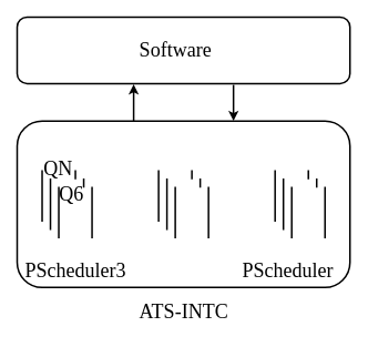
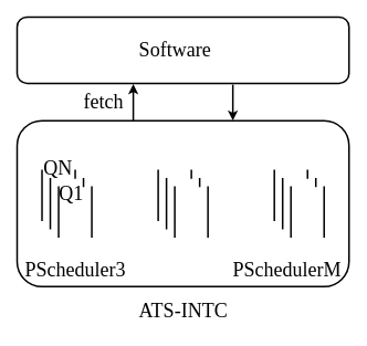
  <mxCell id="0" />
  <mxCell id="1" parent="0" />
  <mxCell id="2" value="" style="rounded=1;whiteSpace=wrap;html=1;strokeWidth=2;" parent="1" vertex="1"><mxGeometry x="20" y="145" width="400" height="200" as="geometry" /></mxCell>
  <mxCell id="3" value="" style="group" parent="1" vertex="1" connectable="0"><mxGeometry x="50" y="205" width="70" height="100" as="geometry" /></mxCell>
  <mxCell id="4" value="" style="shape=partialRectangle;whiteSpace=wrap;html=1;bottom=0;top=0;fillColor=default;strokeWidth=2;" parent="3" vertex="1"><mxGeometry width="40" height="60" as="geometry" /></mxCell>
  <mxCell id="5" value="" style="shape=partialRectangle;whiteSpace=wrap;html=1;bottom=0;top=0;fillColor=default;strokeWidth=2;" parent="3" vertex="1"><mxGeometry x="10" y="10" width="40" height="60" as="geometry" /></mxCell>
  <mxCell id="6" value="" style="shape=partialRectangle;whiteSpace=wrap;html=1;bottom=0;top=0;fillColor=default;strokeWidth=2;" parent="3" vertex="1"><mxGeometry x="20" y="20" width="40" height="60" as="geometry" /></mxCell>
- <mxCell id="7" value="&lt;font face=&quot;Times New Roman&quot; style=&quot;font-size: 24px;&quot;&gt;Q6&lt;/font&gt;" style="text;html=1;align=center;verticalAlign=middle;resizable=0;points=[];autosize=1;strokeColor=none;fillColor=none;" parent="3" vertex="1"><mxGeometry x="10" y="8" width="50" height="40" as="geometry" /></mxCell>
+ <mxCell id="7" value="&lt;font face=&quot;Times New Roman&quot; style=&quot;font-size: 24px;&quot;&gt;Q1&lt;/font&gt;" style="text;html=1;align=center;verticalAlign=middle;resizable=0;points=[];autosize=1;strokeColor=none;fillColor=none;" parent="3" vertex="1"><mxGeometry x="10" y="8" width="50" height="40" as="geometry" /></mxCell>
  <mxCell id="8" value="&lt;font face=&quot;Times New Roman&quot; style=&quot;font-size: 24px;&quot;&gt;ATS-INTC&lt;/font&gt;" style="text;html=1;align=center;verticalAlign=middle;resizable=0;points=[];autosize=1;strokeColor=none;fillColor=none;" parent="1" vertex="1"><mxGeometry x="155" y="355" width="130" height="40" as="geometry" /></mxCell>
  <mxCell id="9" value="" style="group" parent="1" vertex="1" connectable="0"><mxGeometry x="190" y="205" width="60" height="80" as="geometry" /></mxCell>
  <mxCell id="10" value="" style="shape=partialRectangle;whiteSpace=wrap;html=1;bottom=0;top=0;fillColor=default;strokeWidth=2;" parent="9" vertex="1"><mxGeometry width="40" height="60" as="geometry" /></mxCell>
  <mxCell id="11" value="" style="shape=partialRectangle;whiteSpace=wrap;html=1;bottom=0;top=0;fillColor=default;strokeWidth=2;" parent="9" vertex="1"><mxGeometry x="10" y="10" width="40" height="60" as="geometry" /></mxCell>
  <mxCell id="12" value="" style="shape=partialRectangle;whiteSpace=wrap;html=1;bottom=0;top=0;fillColor=default;strokeWidth=2;" parent="9" vertex="1"><mxGeometry x="20" y="20" width="40" height="60" as="geometry" /></mxCell>
  <mxCell id="13" value="" style="group" parent="1" vertex="1" connectable="0"><mxGeometry x="330" y="205" width="60" height="80" as="geometry" /></mxCell>
  <mxCell id="14" value="" style="shape=partialRectangle;whiteSpace=wrap;html=1;bottom=0;top=0;fillColor=default;strokeWidth=2;" parent="13" vertex="1"><mxGeometry width="40" height="60" as="geometry" /></mxCell>
  <mxCell id="15" value="" style="shape=partialRectangle;whiteSpace=wrap;html=1;bottom=0;top=0;fillColor=default;strokeWidth=2;" parent="13" vertex="1"><mxGeometry x="10" y="10" width="40" height="60" as="geometry" /></mxCell>
  <mxCell id="16" value="" style="shape=partialRectangle;whiteSpace=wrap;html=1;bottom=0;top=0;fillColor=default;strokeWidth=2;" parent="13" vertex="1"><mxGeometry x="20" y="20" width="40" height="60" as="geometry" /></mxCell>
  <mxCell id="17" value="&lt;font face=&quot;Times New Roman&quot; style=&quot;font-size: 24px;&quot;&gt;PScheduler3&lt;/font&gt;" style="text;html=1;align=center;verticalAlign=middle;resizable=0;points=[];autosize=1;strokeColor=none;fillColor=none;" parent="1" vertex="1"><mxGeometry x="20" y="305" width="140" height="40" as="geometry" /></mxCell>
  <mxCell id="18" value="&lt;font face=&quot;Times New Roman&quot; style=&quot;font-size: 24px;&quot;&gt;QN&lt;/font&gt;" style="text;html=1;align=center;verticalAlign=middle;resizable=0;points=[];autosize=1;strokeColor=none;fillColor=none;" parent="1" vertex="1"><mxGeometry x="39" y="182" width="60" height="40" as="geometry" /></mxCell>
- <mxCell id="19" value="&lt;font face=&quot;Times New Roman&quot; style=&quot;font-size: 24px;&quot;&gt;PScheduler&lt;/font&gt;" style="text;html=1;align=center;verticalAlign=middle;resizable=0;points=[];autosize=1;strokeColor=none;fillColor=none;" parent="1" vertex="1"><mxGeometry x="270" y="305" width="150" height="40" as="geometry" /></mxCell>
+ <mxCell id="19" value="&lt;font face=&quot;Times New Roman&quot; style=&quot;font-size: 24px;&quot;&gt;PSchedulerM&lt;/font&gt;" style="text;html=1;align=center;verticalAlign=middle;resizable=0;points=[];autosize=1;strokeColor=none;fillColor=none;" parent="1" vertex="1"><mxGeometry x="270" y="305" width="150" height="40" as="geometry" /></mxCell>
  <mxCell id="20" value="" style="endArrow=classic;html=1;strokeWidth=2;entryX=0.35;entryY=1.01;entryDx=0;entryDy=0;entryPerimeter=0;exitX=0.35;exitY=0.003;exitDx=0;exitDy=0;exitPerimeter=0;" edge="1" parent="1" source="2" target="22"><mxGeometry width="50" height="50" relative="1" as="geometry"><mxPoint x="160" y="135" as="sourcePoint" /><mxPoint x="160" y="85" as="targetPoint" /></mxGeometry></mxCell>
  <mxCell id="21" value="" style="endArrow=classic;html=1;strokeWidth=2;exitX=0.65;exitY=1.019;exitDx=0;exitDy=0;exitPerimeter=0;entryX=0.65;entryY=-0.001;entryDx=0;entryDy=0;entryPerimeter=0;" edge="1" parent="1" source="22" target="2"><mxGeometry width="50" height="50" relative="1" as="geometry"><mxPoint x="280" y="85" as="sourcePoint" /><mxPoint x="280" y="135" as="targetPoint" /></mxGeometry></mxCell>
  <mxCell id="22" value="" style="rounded=1;whiteSpace=wrap;html=1;strokeWidth=2;" vertex="1" parent="1"><mxGeometry x="20" y="20" width="400" height="80" as="geometry" /></mxCell>
  <mxCell id="23" value="&lt;font face=&quot;Times New Roman&quot; style=&quot;font-size: 24px;&quot;&gt;Software&lt;/font&gt;" style="text;html=1;align=center;verticalAlign=middle;resizable=0;points=[];autosize=1;strokeColor=none;fillColor=none;" vertex="1" parent="1"><mxGeometry x="155" y="40" width="110" height="40" as="geometry" /></mxCell>
+ <mxCell id="24" value="&lt;font face=&quot;Times New Roman&quot; style=&quot;font-size: 24px;&quot;&gt;fetch&lt;/font&gt;" style="text;html=1;align=center;verticalAlign=middle;resizable=0;points=[];autosize=1;strokeColor=none;fillColor=none;" vertex="1" parent="1"><mxGeometry x="89" y="102" width="70" height="40" as="geometry" /></mxCell>
